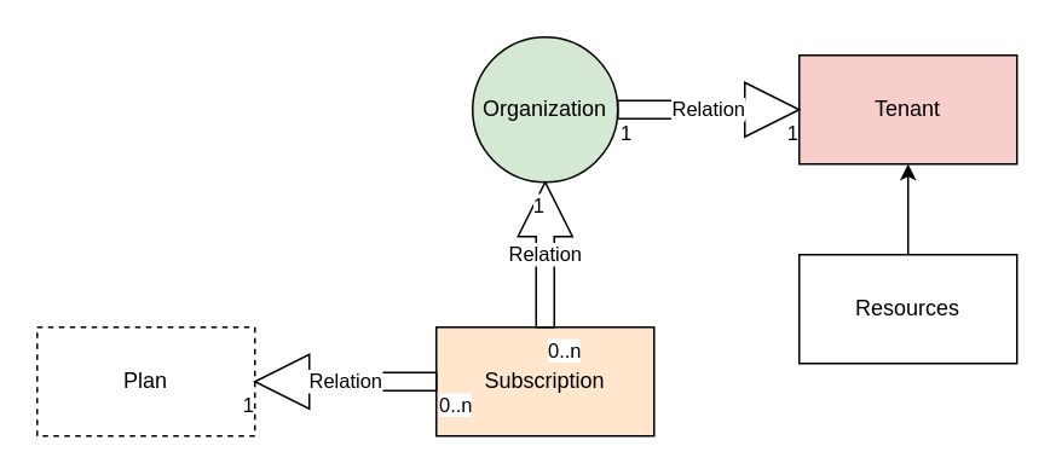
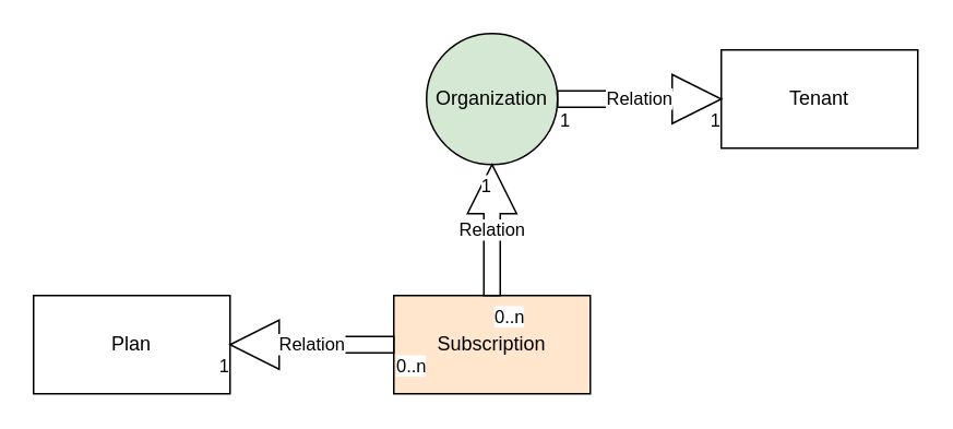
  <mxCell id="0" />
  <mxCell id="1" parent="0" />
  <mxCell id="2" value="" style="group" vertex="1" connectable="0" parent="1"><mxGeometry x="20" y="180" width="360" height="60" as="geometry" /></mxCell>
- <mxCell id="3" value="Plan" style="rounded=0;whiteSpace=wrap;html=1;dashed=1;" vertex="1" parent="2"><mxGeometry width="120" height="60" as="geometry" /></mxCell>
+ <mxCell id="3" value="Plan" style="rounded=0;whiteSpace=wrap;html=1;" vertex="1" parent="2"><mxGeometry width="120" height="60" as="geometry" /></mxCell>
  <mxCell id="4" value="Subscription" style="rounded=0;whiteSpace=wrap;html=1;fillColor=#ffe6cc;" vertex="1" parent="2"><mxGeometry x="220" width="120" height="60" as="geometry" /></mxCell>
  <mxCell id="5" value="Relation" style="endArrow=open;html=1;endSize=12;startArrow=diamondThin;startSize=14;startFill=0;edgeStyle=orthogonalEdgeStyle;rounded=0;shape=arrow;exitX=0;exitY=0.5;exitDx=0;exitDy=0;entryX=1;entryY=0.5;entryDx=0;entryDy=0;" edge="1" parent="2" source="4" target="3"><mxGeometry relative="1" as="geometry"><mxPoint x="270" y="30" as="sourcePoint" /><mxPoint x="140" y="29.5" as="targetPoint" /><mxPoint as="offset" /></mxGeometry></mxCell>
  <mxCell id="6" value="0..n" style="edgeLabel;resizable=0;html=1;align=left;verticalAlign=top;" connectable="0" vertex="1" parent="5"><mxGeometry x="-1" relative="1" as="geometry" /></mxCell>
  <mxCell id="7" value="1" style="edgeLabel;resizable=0;html=1;align=right;verticalAlign=top;" connectable="0" vertex="1" parent="5"><mxGeometry x="1" relative="1" as="geometry" /></mxCell>
  <mxCell id="8" value="" style="group" vertex="1" connectable="0" parent="1"><mxGeometry x="260" y="20" width="300" height="80" as="geometry" /></mxCell>
  <mxCell id="9" value="Organization" style="ellipse;whiteSpace=wrap;html=1;aspect=fixed;fillColor=#d5e8d4;" vertex="1" parent="8"><mxGeometry width="80" height="80" as="geometry" /></mxCell>
- <mxCell id="10" value="Tenant" style="rounded=0;whiteSpace=wrap;html=1;fillColor=#f8cecc;" vertex="1" parent="8"><mxGeometry x="180" y="10" width="120" height="60" as="geometry" /></mxCell>
+ <mxCell id="10" value="Tenant" style="rounded=0;whiteSpace=wrap;html=1;" vertex="1" parent="8"><mxGeometry x="180" y="10" width="120" height="60" as="geometry" /></mxCell>
  <mxCell id="11" value="Relation" style="endArrow=open;html=1;endSize=12;startArrow=diamondThin;startSize=14;startFill=0;edgeStyle=orthogonalEdgeStyle;rounded=0;shape=arrow;exitX=1;exitY=0.5;exitDx=0;exitDy=0;entryX=0;entryY=0.5;entryDx=0;entryDy=0;" edge="1" parent="8" source="9" target="10"><mxGeometry relative="1" as="geometry"><mxPoint x="120" y="39.5" as="sourcePoint" /><mxPoint x="220" y="40" as="targetPoint" /></mxGeometry></mxCell>
  <mxCell id="12" value="1" style="edgeLabel;resizable=0;html=1;align=left;verticalAlign=top;" connectable="0" vertex="1" parent="11"><mxGeometry x="-1" relative="1" as="geometry" /></mxCell>
  <mxCell id="13" value="1" style="edgeLabel;resizable=0;html=1;align=right;verticalAlign=top;" connectable="0" vertex="1" parent="11"><mxGeometry x="1" relative="1" as="geometry" /></mxCell>
  <mxCell id="14" value="Relation" style="endArrow=open;html=1;endSize=12;startArrow=diamondThin;startSize=14;startFill=0;edgeStyle=orthogonalEdgeStyle;rounded=0;shape=arrow;exitX=0.5;exitY=0;exitDx=0;exitDy=0;entryX=0.5;entryY=1;entryDx=0;entryDy=0;" edge="1" parent="1" source="4" target="9"><mxGeometry relative="1" as="geometry"><mxPoint x="480" y="130" as="sourcePoint" /><mxPoint x="320" y="130" as="targetPoint" /></mxGeometry></mxCell>
  <mxCell id="15" value="0..n" style="edgeLabel;resizable=0;html=1;align=left;verticalAlign=top;" connectable="0" vertex="1" parent="14"><mxGeometry x="-1" relative="1" as="geometry" /></mxCell>
  <mxCell id="16" value="1" style="edgeLabel;resizable=0;html=1;align=right;verticalAlign=top;" connectable="0" vertex="1" parent="14"><mxGeometry x="1" relative="1" as="geometry" /></mxCell>
- <mxCell id="17" value="Resources" style="rounded=0;whiteSpace=wrap;html=1;" vertex="1" parent="1"><mxGeometry x="440" y="140" width="120" height="60" as="geometry" /></mxCell>
- <mxCell id="18" style="edgeStyle=orthogonalEdgeStyle;rounded=0;orthogonalLoop=1;jettySize=auto;html=1;exitX=0.5;exitY=0;exitDx=0;exitDy=0;entryX=0.5;entryY=1;entryDx=0;entryDy=0;" edge="1" parent="1" source="17" target="10"><mxGeometry relative="1" as="geometry" /></mxCell>
